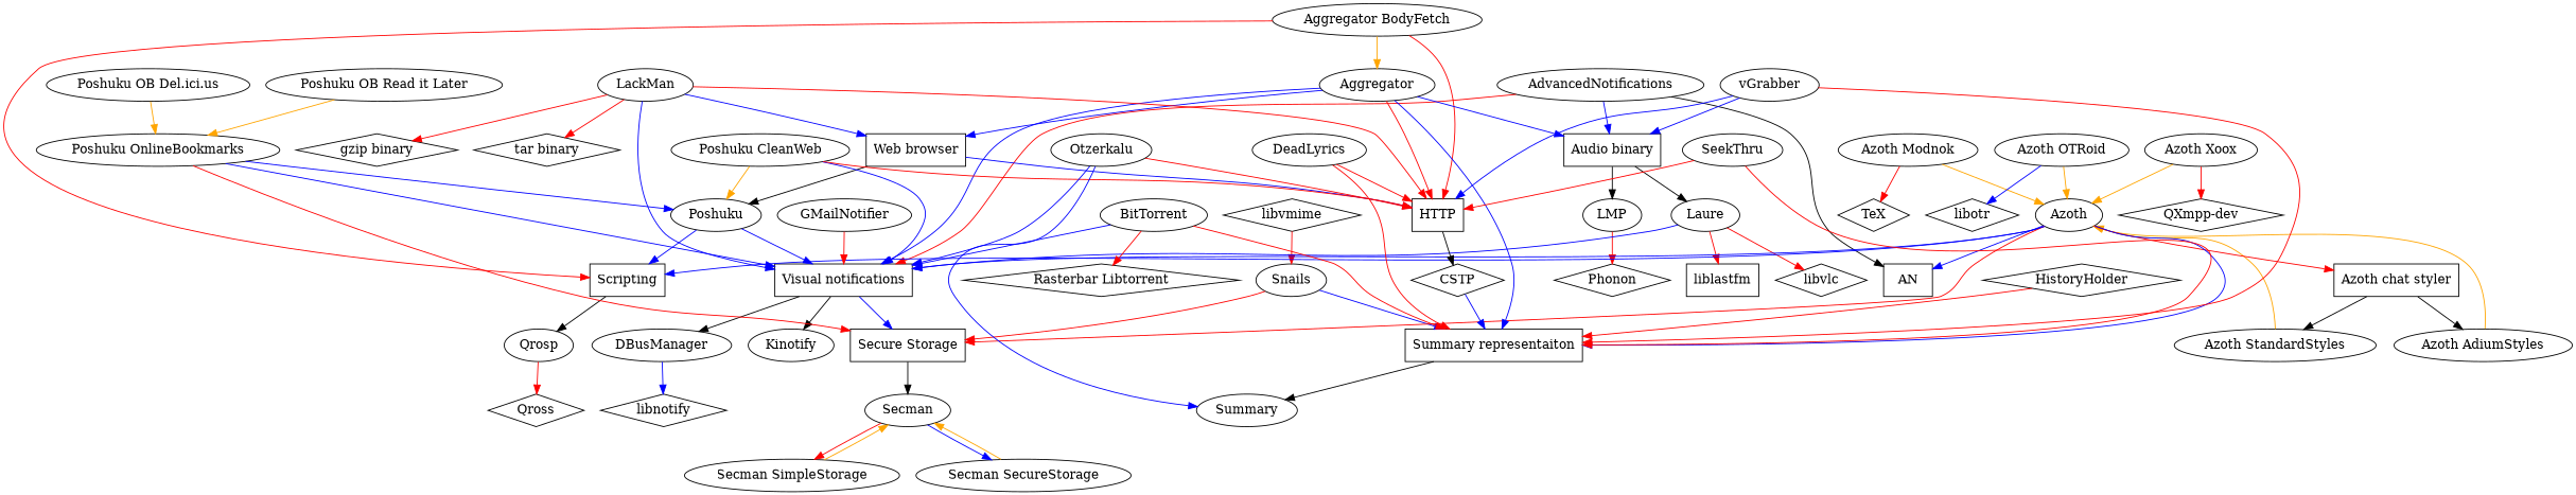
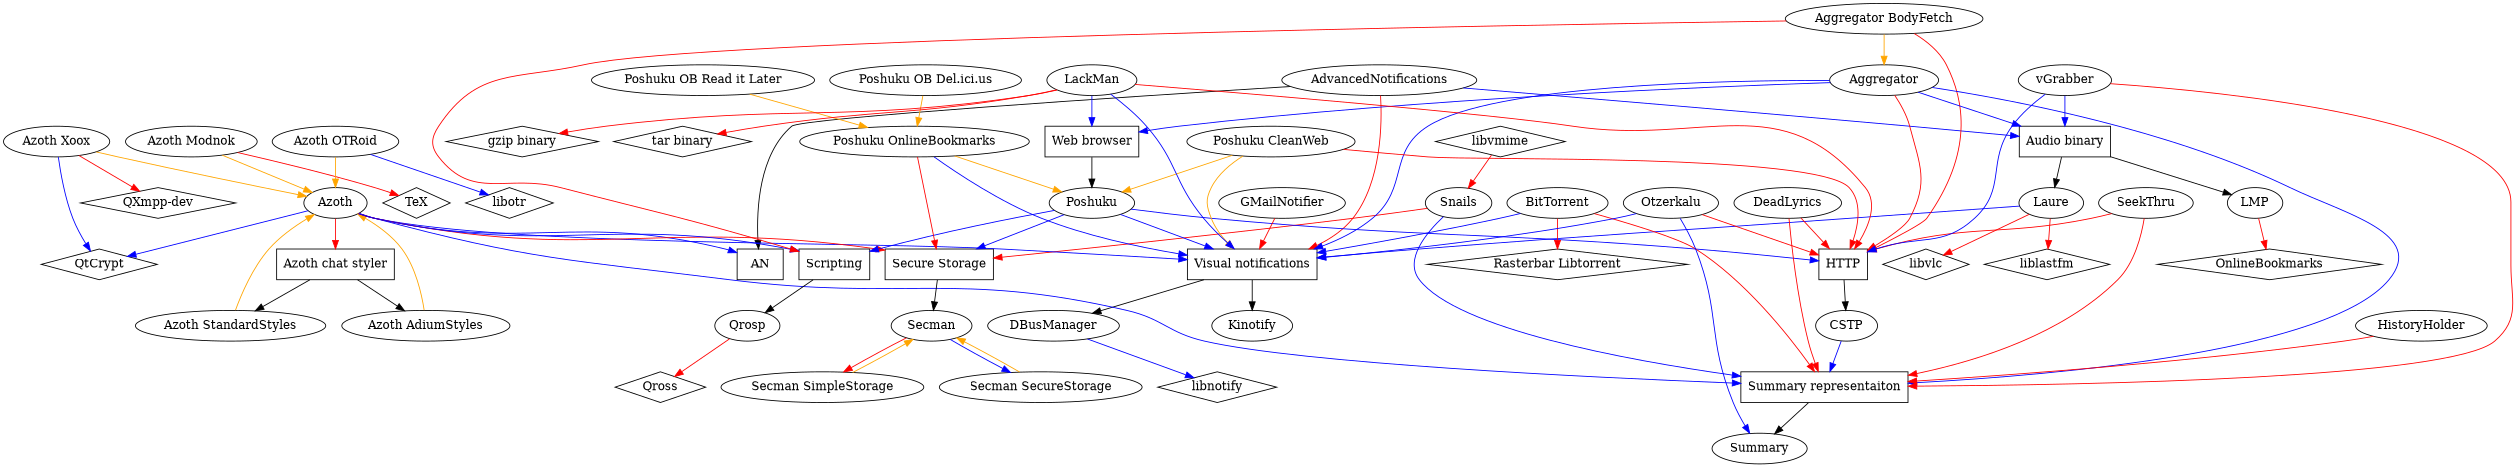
  digraph {
    edge [color=red]
    n1 [label="gzip binary" shape=diamond]
-   n2 [label=liblastfm shape=box]
+   n2 [label=liblastfm shape=diamond]
    n3 [label=libnotify shape=diamond]
    n4 [label=libotr shape=diamond]
-   n5 [label=Phonon shape=diamond]
+   n5 [label=OnlineBookmarks shape=diamond]
    n6 [label="Rasterbar Libtorrent" shape=diamond]
    n7 [label=Qross shape=diamond]
+   n8 [label=QtCrypt shape=diamond]
    n9 [label="QXmpp-dev" shape=diamond]
    n10 [label="tar binary" shape=diamond]
    n11 [label=TeX shape=diamond]
    n12 [label=libvlc shape=diamond]
    n13 [label=libvmime shape=diamond]
    Snails
    n15 [label=AN shape=box]
    AdvancedNotifications
    n17 [label="Audio binary" shape=box]
    n18 [label="Visual notifications" shape=box]
    LMP
    Laure
    n21 [label="Azoth chat styler" shape=box]
    n22 [label="Azoth AdiumStyles"]
    n23 [label="Azoth StandardStyles"]
    Azoth
    n25 [label=HTTP shape=box]
-   CSTP [shape=diamond]
+   CSTP
    n27 [label="Summary representaiton" shape=box]
    n28 [label="Secure Storage" shape=box]
    Secman
    n30 [label="Secman SimpleStorage"]
    n31 [label="Secman SecureStorage"]
    n32 [label=Scripting shape=box]
    Qrosp
    Summary
    Kinotify
    DBusManager
    n37 [label="Web browser" shape=box]
    Poshuku
    n39 [label="Aggregator BodyFetch"]
    Aggregator
    n41 [label="Azoth Modnok"]
    n42 [label="Azoth OTRoid"]
    n43 [label="Azoth Xoox"]
    n44 [label="Poshuku CleanWeb"]
    n45 [label="Poshuku OnlineBookmarks"]
    n46 [label="Poshuku OB Del.ici.us"]
    n47 [label="Poshuku OB Read it Later"]
    BitTorrent
    DeadLyrics
    GMailNotifier
-   HistoryHolder [shape=diamond]
+   HistoryHolder
    LackMan
    Otzerkalu
    SeekThru
    vGrabber
    n13 -> Snails
    Snails -> n27 [color=blue]
    Snails -> n28
    AdvancedNotifications -> n15 [color=""]
    AdvancedNotifications -> n17 [color=blue]
    AdvancedNotifications -> n18
    n17 -> LMP [color=""]
    n17 -> Laure [color=""]
    n18 -> Kinotify [color=""]
    n18 -> DBusManager [color=""]
    LMP -> n5
    Laure -> n2
    Laure -> n12
    Laure -> n18 [color=blue]
    n21 -> n22 [color=""]
    n21 -> n23 [color=""]
    n22 -> Azoth [color=orange]
    n23 -> Azoth [color=orange]
+   Azoth -> n8 [color=blue]
    Azoth -> n15 [color=blue]
    Azoth -> n18 [color=blue]
    Azoth -> n21
    Azoth -> n27 [color=blue]
    Azoth -> n28
    Azoth -> n32 [color=blue]
    n25 -> CSTP [color=""]
    CSTP -> n27 [color=blue]
    n27 -> Summary [color=""]
    n28 -> Secman [color=""]
    Secman -> n30
    Secman -> n31 [color=blue]
    n30 -> Secman [color=orange]
    n31 -> Secman [color=orange]
    n32 -> Qrosp [color=""]
    Qrosp -> n7
    DBusManager -> n3 [color=blue]
    n37 -> Poshuku [color=""]
    Poshuku -> n18 [color=blue]
-   n37 -> n25 [color=blue]
-   n18 -> n28 [color=blue]
+   Poshuku -> n25 [color=blue]
+   Poshuku -> n28 [color=blue]
    Poshuku -> n32 [color=blue]
    n39 -> n25
    n39 -> n32
    n39 -> Aggregator [color=orange]
    Aggregator -> n17 [color=blue]
    Aggregator -> n18 [color=blue]
    Aggregator -> n25
    Aggregator -> n27 [color=blue]
    Aggregator -> n37 [color=blue]
    n41 -> n11
    n41 -> Azoth [color=orange]
    n42 -> n4 [color=blue]
    n42 -> Azoth [color=orange]
+   n43 -> n8 [color=blue]
    n43 -> n9
    n43 -> Azoth [color=orange]
-   n44 -> n18 [color=blue]
+   n44 -> n18 [color=orange]
    n44 -> n25
    n44 -> Poshuku [color=orange]
    n45 -> n18 [color=blue]
    n45 -> n28
-   n45 -> Poshuku [color=blue]
+   n45 -> Poshuku [color=orange]
    n46 -> n45 [color=orange]
    n47 -> n45 [color=orange]
    BitTorrent -> n6
    BitTorrent -> n18 [color=blue]
    BitTorrent -> n27
    DeadLyrics -> n25
    DeadLyrics -> n27
    GMailNotifier -> n18
    HistoryHolder -> n27
    LackMan -> n1
    LackMan -> n10
    LackMan -> n18 [color=blue]
    LackMan -> n25
    LackMan -> n37 [color=blue]
    Otzerkalu -> n18 [color=blue]
    Otzerkalu -> n25
    Otzerkalu -> Summary [color=blue]
    SeekThru -> n25
    SeekThru -> n27
    vGrabber -> n17 [color=blue]
    vGrabber -> n25 [color=blue]
    vGrabber -> n27
  }
